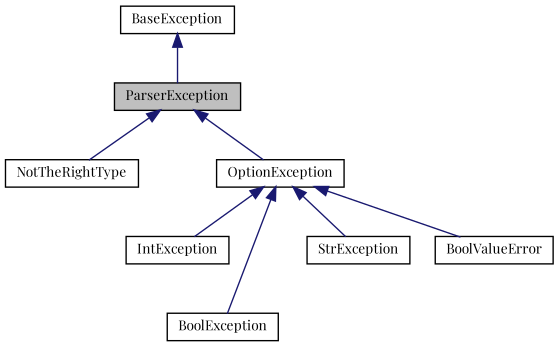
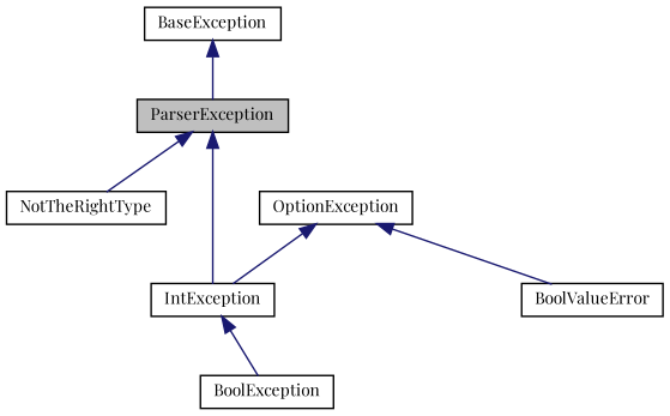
  digraph {
    fontname="Playfair Display"
    node [color=black fillcolor=white fontname="Playfair Display" fontsize=10 shape=record style=filled]
    edge [color=midnightblue dir=back fontname="Playfair Display" fontsize=10 labelfontname=Helvetica labelfontsize=10 style=solid]
    n1 [fillcolor=grey75 fontcolor=black height=0.2 label=ParserException width=0.4]
    n2 [height=0.2 label=NotTheRightType width=0.4]
    n3 [height=0.2 label=OptionException width=0.4]
    n4 [height=0.2 label=BoolException width=0.4]
    n5 [height=0.2 label=IntException width=0.4]
-   n6 [height=0.2 label=StrException width=0.4]
    n7 [height=0.2 label=BoolValueError width=0.4]
    n8 [height=0.2 label=BaseException width=0.4]
    n1 -> n2
-   n1 -> n3
-   n3 -> n4
+   n1 -> n5
+   n5 -> n4
    n3 -> n5
-   n3 -> n6
    n3 -> n7
    n8 -> n1
  }
